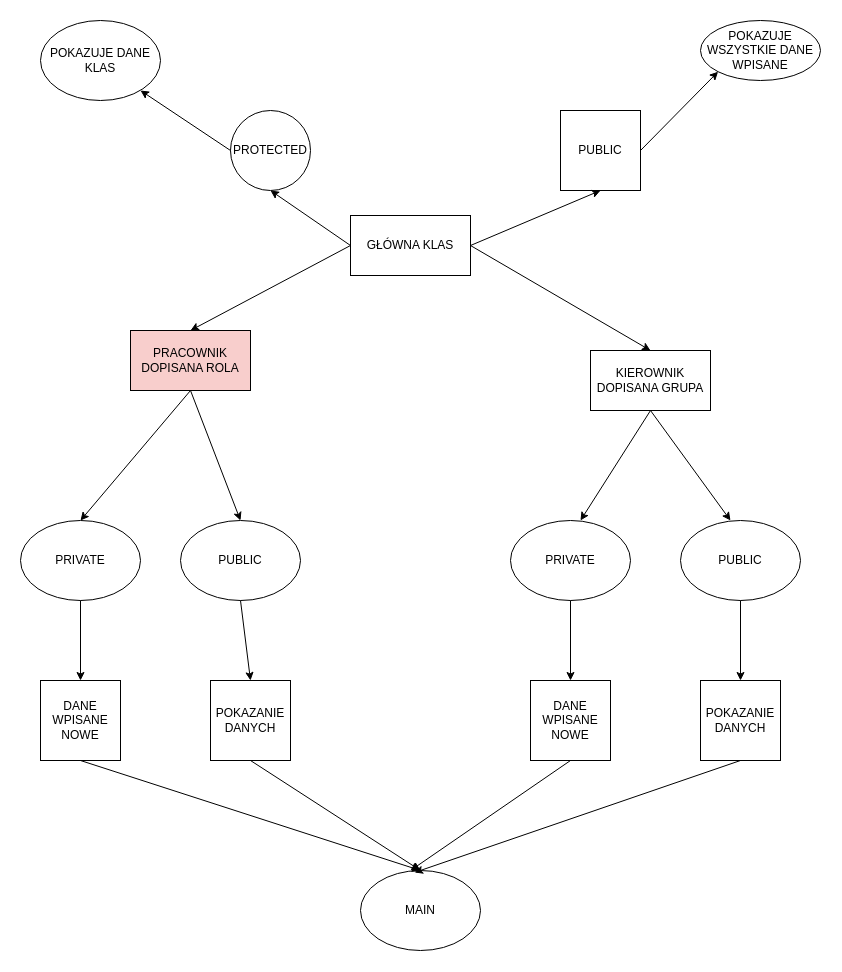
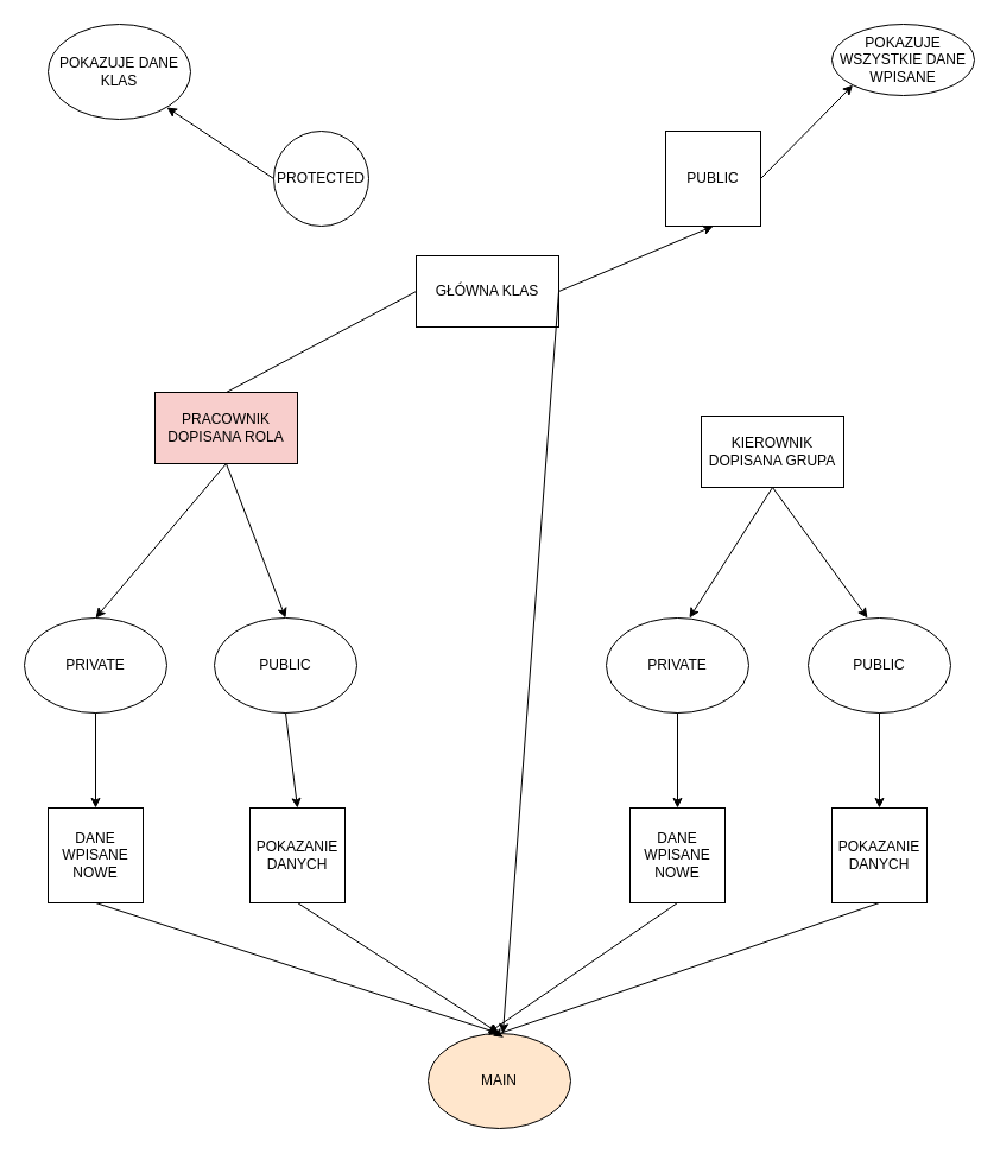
  <mxCell id="0" />
  <mxCell id="1" parent="0" />
  <mxCell id="2" value="GŁÓWNA KLAS" style="rounded=0;whiteSpace=wrap;html=1;" vertex="1" parent="1"><mxGeometry x="350" y="215" width="120" height="60" as="geometry" /></mxCell>
  <mxCell id="3" value="PRACOWNIK&lt;br&gt;DOPISANA ROLA" style="whiteSpace=wrap;html=1;fillColor=#f8cecc;" vertex="1" parent="1"><mxGeometry x="130" y="330" width="120" height="60" as="geometry" /></mxCell>
  <mxCell id="4" value="KIEROWNIK&lt;br&gt;DOPISANA GRUPA" style="whiteSpace=wrap;html=1;" vertex="1" parent="1"><mxGeometry x="590" y="350" width="120" height="60" as="geometry" /></mxCell>
- <mxCell id="5" value="" style="endArrow=classic;html=1;exitX=0;exitY=0.5;exitDx=0;exitDy=0;entryX=0.5;entryY=0;entryDx=0;entryDy=0;" edge="1" parent="1" source="2" target="3"><mxGeometry width="50" height="50" relative="1" as="geometry"><mxPoint x="410" y="360" as="sourcePoint" /><mxPoint x="460" y="310" as="targetPoint" /></mxGeometry></mxCell>
- <mxCell id="6" value="" style="endArrow=classic;html=1;exitX=1;exitY=0.5;exitDx=0;exitDy=0;entryX=0.5;entryY=0;entryDx=0;entryDy=0;" edge="1" parent="1" source="2" target="4"><mxGeometry width="50" height="50" relative="1" as="geometry"><mxPoint x="410" y="360" as="sourcePoint" /><mxPoint x="460" y="310" as="targetPoint" /></mxGeometry></mxCell>
+ <mxCell id="5" value="" style="endArrow=none;html=1;exitX=0;exitY=0.5;exitDx=0;exitDy=0;entryX=0.5;entryY=0;entryDx=0;entryDy=0;" edge="1" parent="1" source="2" target="3"><mxGeometry width="50" height="50" relative="1" as="geometry"><mxPoint x="410" y="360" as="sourcePoint" /><mxPoint x="460" y="310" as="targetPoint" /></mxGeometry></mxCell>
+ <mxCell id="6" value="" style="endArrow=classic;html=1;exitX=1;exitY=0.5;exitDx=0;exitDy=0;" edge="1" parent="1" source="2" target="31"><mxGeometry width="50" height="50" relative="1" as="geometry"><mxPoint x="410" y="360" as="sourcePoint" /><mxPoint x="460" y="310" as="targetPoint" /></mxGeometry></mxCell>
  <mxCell id="7" value="PROTECTED" style="ellipse;whiteSpace=wrap;html=1;aspect=fixed;" vertex="1" parent="1"><mxGeometry x="230" y="110" width="80" height="80" as="geometry" /></mxCell>
  <mxCell id="8" value="PUBLIC" style="whiteSpace=wrap;html=1;aspect=fixed;" vertex="1" parent="1"><mxGeometry x="560" y="110" width="80" height="80" as="geometry" /></mxCell>
- <mxCell id="9" value="" style="endArrow=classic;html=1;exitX=0;exitY=0.5;exitDx=0;exitDy=0;entryX=0.5;entryY=1;entryDx=0;entryDy=0;" edge="1" parent="1" source="2" target="7"><mxGeometry width="50" height="50" relative="1" as="geometry"><mxPoint x="410" y="260" as="sourcePoint" /><mxPoint x="460" y="210" as="targetPoint" /></mxGeometry></mxCell>
  <mxCell id="10" value="" style="endArrow=classic;html=1;exitX=1;exitY=0.5;exitDx=0;exitDy=0;entryX=0.5;entryY=1;entryDx=0;entryDy=0;" edge="1" parent="1" source="2" target="8"><mxGeometry width="50" height="50" relative="1" as="geometry"><mxPoint x="410" y="260" as="sourcePoint" /><mxPoint x="460" y="210" as="targetPoint" /></mxGeometry></mxCell>
  <mxCell id="11" value="" style="endArrow=classic;html=1;exitX=0;exitY=0.5;exitDx=0;exitDy=0;" edge="1" parent="1" source="7"><mxGeometry width="50" height="50" relative="1" as="geometry"><mxPoint x="410" y="260" as="sourcePoint" /><mxPoint x="140" y="90" as="targetPoint" /></mxGeometry></mxCell>
  <mxCell id="12" value="POKAZUJE DANE KLAS" style="ellipse;whiteSpace=wrap;html=1;" vertex="1" parent="1"><mxGeometry x="40" y="20" width="120" height="80" as="geometry" /></mxCell>
  <mxCell id="13" value="POKAZUJE WSZYSTKIE DANE WPISANE" style="ellipse;whiteSpace=wrap;html=1;" vertex="1" parent="1"><mxGeometry x="700" y="20" width="120" height="60" as="geometry" /></mxCell>
  <mxCell id="14" value="" style="endArrow=classic;html=1;exitX=1;exitY=0.5;exitDx=0;exitDy=0;entryX=0;entryY=1;entryDx=0;entryDy=0;" edge="1" parent="1" source="8" target="13"><mxGeometry width="50" height="50" relative="1" as="geometry"><mxPoint x="410" y="250" as="sourcePoint" /><mxPoint x="460" y="200" as="targetPoint" /></mxGeometry></mxCell>
  <mxCell id="15" value="" style="endArrow=classic;html=1;exitX=0.5;exitY=1;exitDx=0;exitDy=0;" edge="1" parent="1" source="3"><mxGeometry width="50" height="50" relative="1" as="geometry"><mxPoint x="410" y="520" as="sourcePoint" /><mxPoint x="80" y="520" as="targetPoint" /></mxGeometry></mxCell>
  <mxCell id="16" value="" style="endArrow=classic;html=1;exitX=0.5;exitY=1;exitDx=0;exitDy=0;" edge="1" parent="1" source="4"><mxGeometry width="50" height="50" relative="1" as="geometry"><mxPoint x="410" y="520" as="sourcePoint" /><mxPoint x="580" y="520" as="targetPoint" /></mxGeometry></mxCell>
  <mxCell id="17" value="" style="endArrow=classic;html=1;exitX=0.5;exitY=1;exitDx=0;exitDy=0;" edge="1" parent="1" source="3"><mxGeometry width="50" height="50" relative="1" as="geometry"><mxPoint x="410" y="520" as="sourcePoint" /><mxPoint x="240" y="520" as="targetPoint" /></mxGeometry></mxCell>
  <mxCell id="18" value="" style="endArrow=classic;html=1;exitX=0.5;exitY=1;exitDx=0;exitDy=0;" edge="1" parent="1" source="4"><mxGeometry width="50" height="50" relative="1" as="geometry"><mxPoint x="410" y="520" as="sourcePoint" /><mxPoint x="730" y="520" as="targetPoint" /></mxGeometry></mxCell>
  <mxCell id="19" value="PRIVATE" style="ellipse;whiteSpace=wrap;html=1;" vertex="1" parent="1"><mxGeometry y="520" width="120" height="80" as="geometry" x="20" /></mxCell>
  <mxCell id="20" value="PUBLIC" style="ellipse;whiteSpace=wrap;html=1;" vertex="1" parent="1"><mxGeometry x="180" y="520" width="120" height="80" as="geometry" /></mxCell>
  <mxCell id="21" value="PRIVATE" style="ellipse;whiteSpace=wrap;html=1;" vertex="1" parent="1"><mxGeometry x="510" y="520" width="120" height="80" as="geometry" /></mxCell>
  <mxCell id="22" value="PUBLIC" style="ellipse;whiteSpace=wrap;html=1;" vertex="1" parent="1"><mxGeometry x="680" y="520" width="120" height="80" as="geometry" /></mxCell>
  <mxCell id="23" value="DANE WPISANE&lt;br&gt;NOWE" style="whiteSpace=wrap;html=1;aspect=fixed;" vertex="1" parent="1"><mxGeometry x="40" y="680" width="80" height="80" as="geometry" /></mxCell>
  <mxCell id="24" value="POKAZANIE DANYCH" style="whiteSpace=wrap;html=1;aspect=fixed;" vertex="1" parent="1"><mxGeometry x="210" y="680" width="80" height="80" as="geometry" /></mxCell>
  <mxCell id="25" value="DANE WPISANE NOWE" style="whiteSpace=wrap;html=1;aspect=fixed;" vertex="1" parent="1"><mxGeometry x="530" y="680" width="80" height="80" as="geometry" /></mxCell>
  <mxCell id="26" value="POKAZANIE DANYCH" style="whiteSpace=wrap;html=1;aspect=fixed;" vertex="1" parent="1"><mxGeometry x="700" y="680" width="80" height="80" as="geometry" /></mxCell>
  <mxCell id="27" value="" style="endArrow=classic;html=1;exitX=0.5;exitY=1;exitDx=0;exitDy=0;entryX=0.5;entryY=0;entryDx=0;entryDy=0;" edge="1" parent="1" source="20" target="24"><mxGeometry width="50" height="50" relative="1" as="geometry"><mxPoint x="410" y="720" as="sourcePoint" /><mxPoint x="460" y="670" as="targetPoint" /></mxGeometry></mxCell>
  <mxCell id="28" value="" style="endArrow=classic;html=1;exitX=0.5;exitY=1;exitDx=0;exitDy=0;entryX=0.5;entryY=0;entryDx=0;entryDy=0;" edge="1" parent="1" source="19" target="23"><mxGeometry width="50" height="50" relative="1" as="geometry"><mxPoint x="410" y="720" as="sourcePoint" /><mxPoint x="460" y="670" as="targetPoint" /></mxGeometry></mxCell>
  <mxCell id="29" value="" style="endArrow=classic;html=1;exitX=0.5;exitY=1;exitDx=0;exitDy=0;entryX=0.5;entryY=0;entryDx=0;entryDy=0;" edge="1" parent="1" source="21" target="25"><mxGeometry width="50" height="50" relative="1" as="geometry"><mxPoint x="410" y="720" as="sourcePoint" /><mxPoint x="460" y="670" as="targetPoint" /></mxGeometry></mxCell>
  <mxCell id="30" value="" style="endArrow=classic;html=1;exitX=0.5;exitY=1;exitDx=0;exitDy=0;entryX=0.5;entryY=0;entryDx=0;entryDy=0;" edge="1" parent="1" source="22" target="26"><mxGeometry width="50" height="50" relative="1" as="geometry"><mxPoint x="410" y="720" as="sourcePoint" /><mxPoint x="460" y="670" as="targetPoint" /></mxGeometry></mxCell>
- <mxCell id="31" value="MAIN" style="ellipse;whiteSpace=wrap;html=1;" vertex="1" parent="1"><mxGeometry x="360" y="870" width="120" height="80" as="geometry" /></mxCell>
+ <mxCell id="31" value="MAIN" style="ellipse;whiteSpace=wrap;html=1;fillColor=#ffe6cc;" vertex="1" parent="1"><mxGeometry x="360" y="870" width="120" height="80" as="geometry" /></mxCell>
  <mxCell id="32" value="" style="endArrow=classic;html=1;exitX=0.5;exitY=1;exitDx=0;exitDy=0;entryX=0.5;entryY=0;entryDx=0;entryDy=0;" edge="1" parent="1" source="24" target="31"><mxGeometry width="50" height="50" relative="1" as="geometry"><mxPoint x="410" y="820" as="sourcePoint" /><mxPoint x="460" y="770" as="targetPoint" /></mxGeometry></mxCell>
  <mxCell id="33" value="" style="endArrow=classic;html=1;exitX=0.5;exitY=1;exitDx=0;exitDy=0;entryX=0.5;entryY=0;entryDx=0;entryDy=0;" edge="1" parent="1" source="23" target="31"><mxGeometry width="50" height="50" relative="1" as="geometry"><mxPoint x="410" y="820" as="sourcePoint" /><mxPoint x="460" y="770" as="targetPoint" /></mxGeometry></mxCell>
  <mxCell id="34" value="" style="endArrow=classic;html=1;exitX=0.5;exitY=1;exitDx=0;exitDy=0;" edge="1" parent="1" source="25"><mxGeometry width="50" height="50" relative="1" as="geometry"><mxPoint x="410" y="820" as="sourcePoint" /><mxPoint x="410" y="870" as="targetPoint" /></mxGeometry></mxCell>
  <mxCell id="35" value="" style="endArrow=classic;html=1;exitX=0.5;exitY=1;exitDx=0;exitDy=0;entryX=0.45;entryY=0.025;entryDx=0;entryDy=0;entryPerimeter=0;" edge="1" parent="1" source="26" target="31"><mxGeometry width="50" height="50" relative="1" as="geometry"><mxPoint x="410" y="820" as="sourcePoint" /><mxPoint x="460" y="770" as="targetPoint" /></mxGeometry></mxCell>
